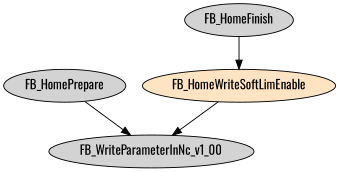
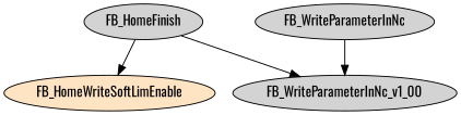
  digraph {
    fontname=Oswald
    node [fontname=Oswald style=filled]
    edge [fontname=Oswald]
    FB_HomeWriteSoftLimEnable [fillcolor=bisque]
    FB_WriteParameterInNc_v1_00
    FB_HomeFinish
-   FB_HomePrepare
-   FB_HomeWriteSoftLimEnable -> FB_WriteParameterInNc_v1_00
+   FB_HomePrepare [label=FB_WriteParameterInNc]
+   FB_HomeFinish -> FB_WriteParameterInNc_v1_00
    FB_HomeFinish -> FB_HomeWriteSoftLimEnable
    FB_HomePrepare -> FB_WriteParameterInNc_v1_00
  }
